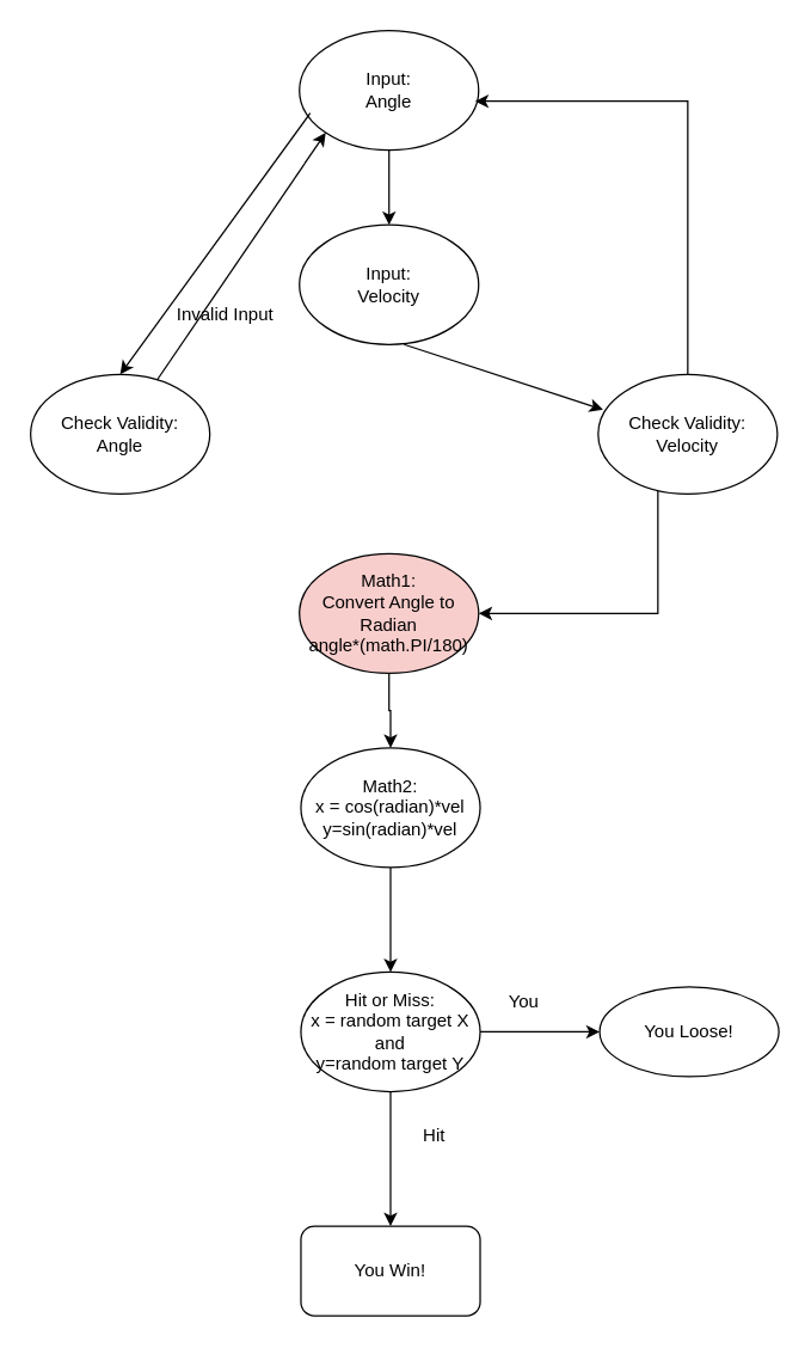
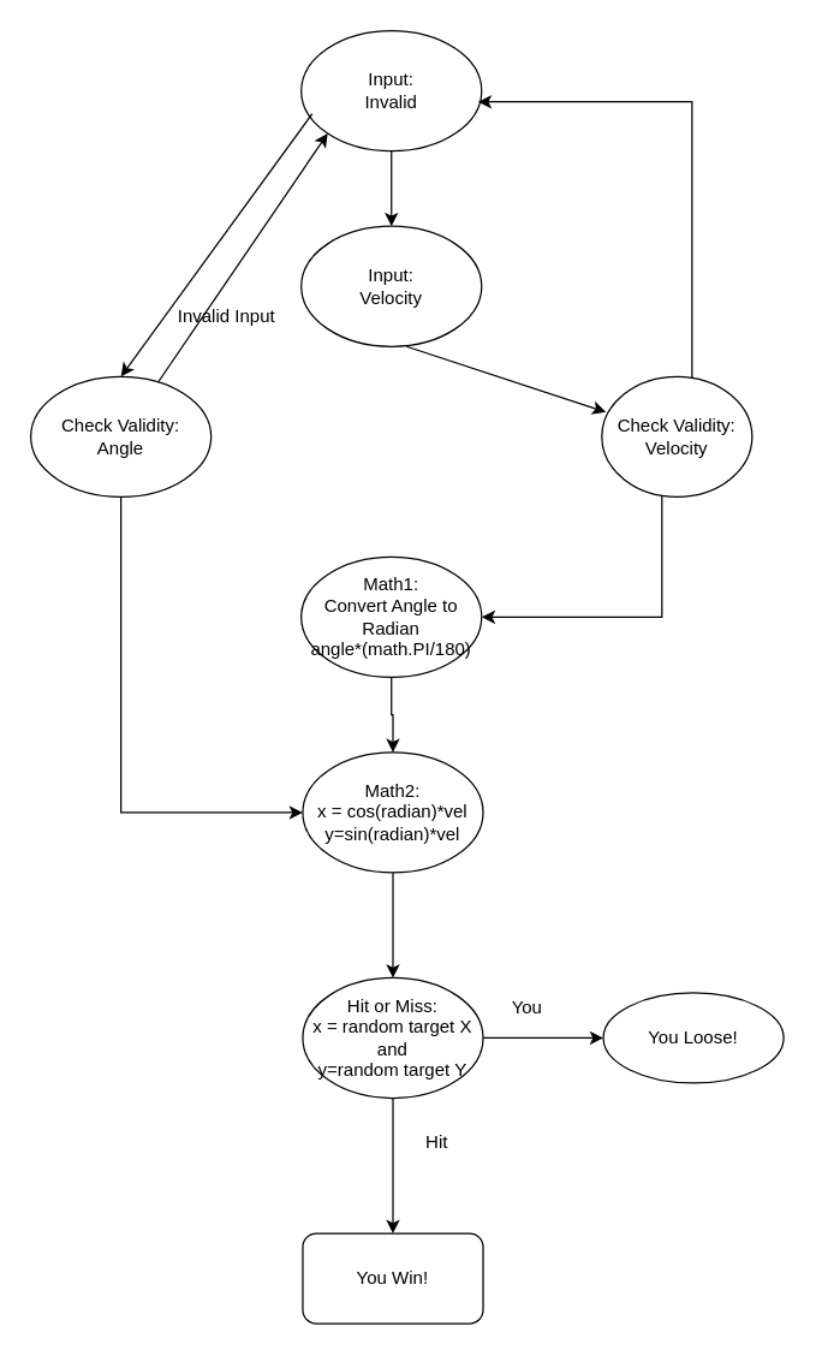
  <mxCell id="0" />
  <mxCell id="1" parent="0" />
- <mxCell id="2" value="Input:&lt;br&gt;Angle" style="ellipse;whiteSpace=wrap;html=1;" vertex="1" parent="1"><mxGeometry x="200" y="20" width="120" height="80" as="geometry" /></mxCell>
+ <mxCell id="2" value="Input:&lt;br&gt;Invalid" style="ellipse;whiteSpace=wrap;html=1;" vertex="1" parent="1"><mxGeometry x="200" y="20" width="120" height="80" as="geometry" /></mxCell>
  <mxCell id="3" value="Input:&lt;br&gt;Velocity" style="ellipse;whiteSpace=wrap;html=1;" vertex="1" parent="1"><mxGeometry x="200" y="150" width="120" height="80" as="geometry" /></mxCell>
+ <mxCell id="4" style="edgeStyle=orthogonalEdgeStyle;rounded=0;orthogonalLoop=1;jettySize=auto;html=1;entryX=0;entryY=0.5;entryDx=0;entryDy=0;" edge="1" parent="1" source="5" target="17"><mxGeometry relative="1" as="geometry"><Array as="points"><mxPoint x="80" y="540" /></Array></mxGeometry></mxCell>
  <mxCell id="5" value="Check Validity:&lt;br&gt;Angle" style="ellipse;whiteSpace=wrap;html=1;" vertex="1" parent="1"><mxGeometry x="20" y="250" width="120" height="80" as="geometry" /></mxCell>
  <mxCell id="6" style="edgeStyle=orthogonalEdgeStyle;rounded=0;orthogonalLoop=1;jettySize=auto;html=1;entryX=0.98;entryY=0.59;entryDx=0;entryDy=0;entryPerimeter=0;" edge="1" parent="1" source="8" target="2"><mxGeometry relative="1" as="geometry"><Array as="points"><mxPoint x="460" y="67" /></Array></mxGeometry></mxCell>
  <mxCell id="7" style="edgeStyle=orthogonalEdgeStyle;rounded=0;orthogonalLoop=1;jettySize=auto;html=1;entryX=1;entryY=0.5;entryDx=0;entryDy=0;" edge="1" parent="1" source="8" target="13"><mxGeometry relative="1" as="geometry"><Array as="points"><mxPoint x="440" y="410" /></Array></mxGeometry></mxCell>
- <mxCell id="8" value="Check Validity:&lt;br&gt;Velocity" style="ellipse;whiteSpace=wrap;html=1;" vertex="1" parent="1"><mxGeometry x="400" y="250" width="120" height="80" as="geometry" /></mxCell>
+ <mxCell id="8" value="Check Validity:&lt;br&gt;Velocity" style="ellipse;whiteSpace=wrap;html=1;" vertex="1" parent="1"><mxGeometry x="400" y="250" width="100" height="80" as="geometry" /></mxCell>
  <mxCell id="9" value="" style="endArrow=classic;html=1;" edge="1" parent="1" source="2"><mxGeometry width="50" height="50" relative="1" as="geometry"><mxPoint x="270" y="230" as="sourcePoint" /><mxPoint x="260" y="150" as="targetPoint" /></mxGeometry></mxCell>
  <mxCell id="10" value="" style="endArrow=classic;html=1;exitX=0.06;exitY=0.69;exitDx=0;exitDy=0;exitPerimeter=0;entryX=0.5;entryY=0;entryDx=0;entryDy=0;" edge="1" parent="1" source="2" target="5"><mxGeometry width="50" height="50" relative="1" as="geometry"><mxPoint x="270" y="230" as="sourcePoint" /><mxPoint x="320" y="180" as="targetPoint" /></mxGeometry></mxCell>
  <mxCell id="11" value="" style="endArrow=classic;html=1;entryX=0.027;entryY=0.295;entryDx=0;entryDy=0;entryPerimeter=0;" edge="1" parent="1" target="8"><mxGeometry width="50" height="50" relative="1" as="geometry"><mxPoint x="270" y="230" as="sourcePoint" /><mxPoint x="320" y="180" as="targetPoint" /></mxGeometry></mxCell>
  <mxCell id="12" style="edgeStyle=orthogonalEdgeStyle;rounded=0;orthogonalLoop=1;jettySize=auto;html=1;entryX=0.5;entryY=0;entryDx=0;entryDy=0;" edge="1" parent="1" source="13" target="17"><mxGeometry relative="1" as="geometry" /></mxCell>
- <mxCell id="13" value="Math1:&lt;br&gt;Convert Angle to Radian&lt;br&gt;angle*(math.PI/180)" style="ellipse;whiteSpace=wrap;html=1;fillColor=#f8cecc;" vertex="1" parent="1"><mxGeometry x="200" y="370" width="120" height="80" as="geometry" /></mxCell>
+ <mxCell id="13" value="Math1:&lt;br&gt;Convert Angle to Radian&lt;br&gt;angle*(math.PI/180)" style="ellipse;whiteSpace=wrap;html=1;" vertex="1" parent="1"><mxGeometry x="200" y="370" width="120" height="80" as="geometry" /></mxCell>
  <mxCell id="14" value="" style="endArrow=classic;html=1;entryX=0;entryY=1;entryDx=0;entryDy=0;" edge="1" parent="1" source="5" target="2"><mxGeometry width="50" height="50" relative="1" as="geometry"><mxPoint x="270" y="270" as="sourcePoint" /><mxPoint x="320" y="220" as="targetPoint" /></mxGeometry></mxCell>
  <mxCell id="15" value="Invalid Input" style="text;html=1;align=center;verticalAlign=middle;resizable=0;points=[];autosize=1;strokeColor=none;fillColor=none;" vertex="1" parent="1"><mxGeometry x="110" y="200" width="80" height="20" as="geometry" /></mxCell>
  <mxCell id="16" style="edgeStyle=orthogonalEdgeStyle;rounded=0;orthogonalLoop=1;jettySize=auto;html=1;entryX=0.5;entryY=0;entryDx=0;entryDy=0;" edge="1" parent="1" source="17" target="20"><mxGeometry relative="1" as="geometry" /></mxCell>
  <mxCell id="17" value="Math2:&lt;br&gt;x = cos(radian)*vel&lt;br&gt;y=sin(radian)*vel" style="ellipse;whiteSpace=wrap;html=1;" vertex="1" parent="1"><mxGeometry x="201" y="500" width="120" height="80" as="geometry" /></mxCell>
  <mxCell id="18" value="" style="edgeStyle=orthogonalEdgeStyle;rounded=0;orthogonalLoop=1;jettySize=auto;html=1;" edge="1" parent="1" source="20" target="21"><mxGeometry relative="1" as="geometry" /></mxCell>
  <mxCell id="19" value="" style="edgeStyle=orthogonalEdgeStyle;rounded=0;orthogonalLoop=1;jettySize=auto;html=1;" edge="1" parent="1" source="20" target="23"><mxGeometry relative="1" as="geometry" /></mxCell>
  <mxCell id="20" value="Hit or Miss:&lt;br&gt;x = random target X&lt;br&gt;and&lt;br&gt;y=random target Y" style="ellipse;whiteSpace=wrap;html=1;" vertex="1" parent="1"><mxGeometry x="201" y="650" width="120" height="80" as="geometry" /></mxCell>
  <mxCell id="21" value="You Win!" style="whiteSpace=wrap;html=1;rounded=1;" vertex="1" parent="1"><mxGeometry x="201" y="820" width="120" height="60" as="geometry" /></mxCell>
  <mxCell id="22" value="Hit" style="text;html=1;align=center;verticalAlign=middle;resizable=0;points=[];autosize=1;strokeColor=none;fillColor=none;" vertex="1" parent="1"><mxGeometry x="275" y="750" width="30" height="20" as="geometry" /></mxCell>
  <mxCell id="23" value="You Loose!" style="ellipse;whiteSpace=wrap;html=1;" vertex="1" parent="1"><mxGeometry x="401" y="660" width="120" height="60" as="geometry" /></mxCell>
  <mxCell id="24" value="You" style="text;html=1;align=center;verticalAlign=middle;resizable=0;points=[];autosize=1;strokeColor=none;fillColor=none;" vertex="1" parent="1"><mxGeometry x="330" y="660" width="40" height="20" as="geometry" /></mxCell>
